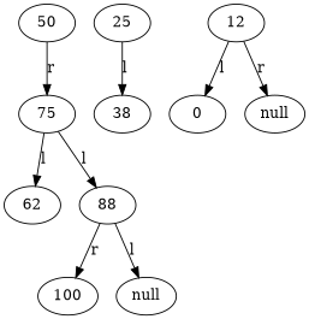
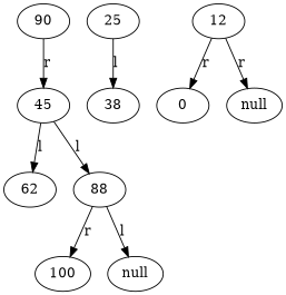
  digraph {
-   50
-   75
+   50 [label=90]
+   75 [label=45]
    25
    38
    62
    88
    12
    0
    n9 [label=null]
    100
    n11 [label=null]
    50 -> 75 [label=r]
    75 -> 62 [label=l]
    75 -> 88 [label=l]
    25 -> 38 [label=l]
    88 -> 100 [label=r]
    88 -> n11 [label=l]
-   12 -> 0 [label=l]
+   12 -> 0 [label=r]
    12 -> n9 [label=r]
  }
